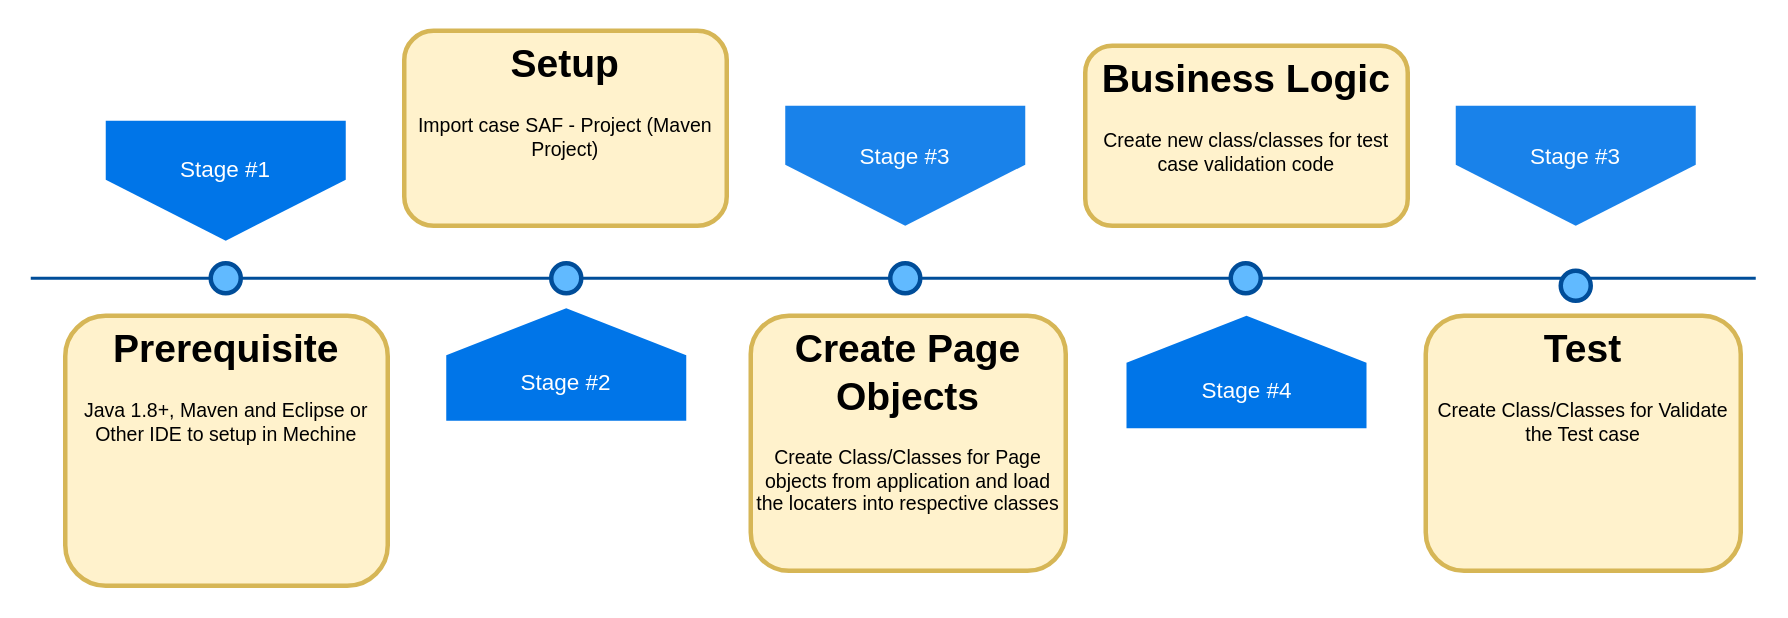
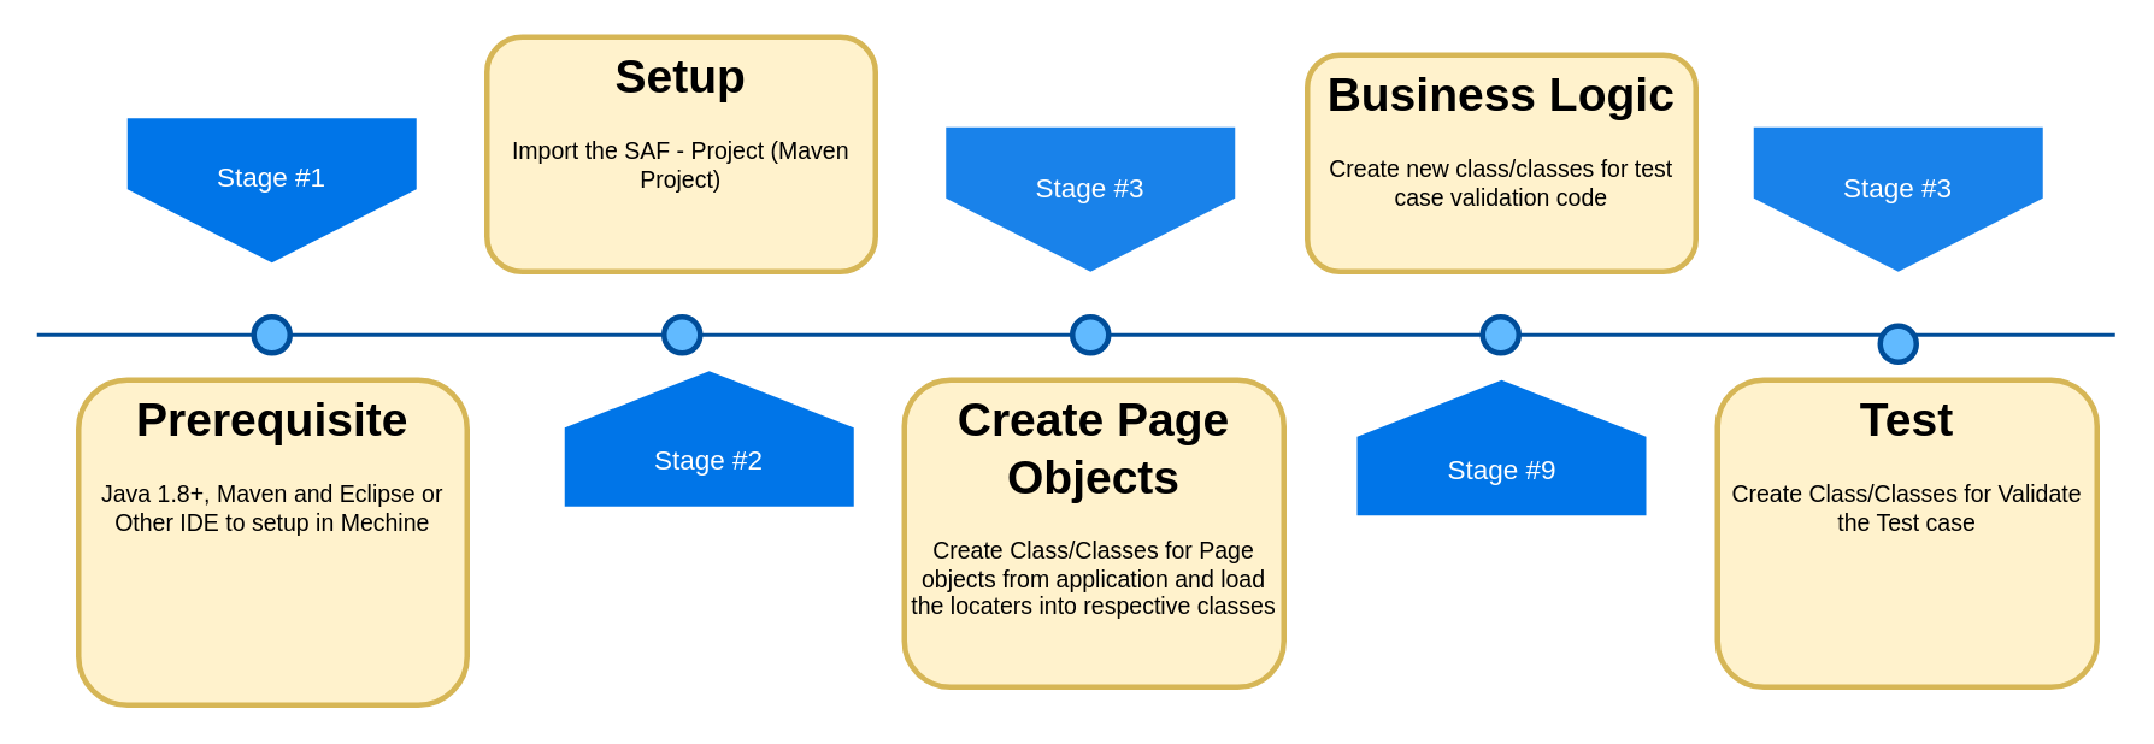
  <mxCell id="0" />
  <mxCell id="1" parent="0" />
  <mxCell id="2" value="" style="line;strokeWidth=2;html=1;fillColor=none;fontSize=28;fontColor=#004D99;strokeColor=#004D99;" parent="1" vertex="1"><mxGeometry x="20" y="180" width="1150" height="10" as="geometry" /></mxCell>
- <mxCell id="3" value="&lt;p style=&quot;line-height: 150%&quot;&gt;Stage #1&lt;/p&gt;" style="shape=offPageConnector;whiteSpace=wrap;html=1;fillColor=#0075E8;fontSize=15;fontColor=#FFFFFF;size=0.509;verticalAlign=top;strokeColor=none;" parent="1" vertex="1"><mxGeometry x="70" y="80" width="160" height="80" as="geometry" /></mxCell>
- <mxCell id="4" value="&lt;span style=&quot;line-height: 260%&quot;&gt;Stage #2&lt;/span&gt;" style="shape=offPageConnector;whiteSpace=wrap;html=1;fillColor=#0075E8;fontSize=15;fontColor=#FFFFFF;size=0.418;flipV=1;verticalAlign=bottom;strokeColor=none;spacingBottom=4;" parent="1" vertex="1"><mxGeometry x="297" y="205" width="160" height="75" as="geometry" /></mxCell>
+ <mxCell id="3" value="&lt;p style=&quot;line-height: 150%&quot;&gt;Stage #1&lt;/p&gt;" style="shape=offPageConnector;whiteSpace=wrap;html=1;fillColor=#0075E8;fontSize=15;fontColor=#FFFFFF;size=0.509;verticalAlign=top;strokeColor=none;" parent="1" vertex="1"><mxGeometry x="70" y="65" width="160" height="80" as="geometry" /></mxCell>
+ <mxCell id="4" value="&lt;span style=&quot;line-height: 260%&quot;&gt;Stage #2&lt;/span&gt;" style="shape=offPageConnector;whiteSpace=wrap;html=1;fillColor=#0075E8;fontSize=15;fontColor=#FFFFFF;size=0.418;flipV=1;verticalAlign=bottom;strokeColor=none;spacingBottom=4;" parent="1" vertex="1"><mxGeometry x="312" y="205" width="160" height="75" as="geometry" /></mxCell>
  <mxCell id="5" value="" style="ellipse;whiteSpace=wrap;html=1;fillColor=#61BAFF;fontSize=28;fontColor=#004D99;strokeWidth=3;strokeColor=#004D99;" parent="1" vertex="1"><mxGeometry x="140" y="175" width="20" height="20" as="geometry" /></mxCell>
  <mxCell id="6" value="" style="ellipse;whiteSpace=wrap;html=1;fillColor=#61BAFF;fontSize=28;fontColor=#004D99;strokeWidth=3;strokeColor=#004D99;" parent="1" vertex="1"><mxGeometry x="367" y="175" width="20" height="20" as="geometry" /></mxCell>
  <mxCell id="7" value="" style="ellipse;whiteSpace=wrap;html=1;fillColor=#61BAFF;fontSize=28;fontColor=#004D99;strokeWidth=3;strokeColor=#004D99;" parent="1" vertex="1"><mxGeometry x="593" y="175" width="20" height="20" as="geometry" /></mxCell>
  <mxCell id="8" value="" style="ellipse;whiteSpace=wrap;html=1;fillColor=#61BAFF;fontSize=28;fontColor=#004D99;strokeWidth=3;strokeColor=#004D99;" parent="1" vertex="1"><mxGeometry x="820" y="175" width="20" height="20" as="geometry" /></mxCell>
  <mxCell id="9" value="&lt;p style=&quot;line-height: 150%&quot;&gt;&lt;/p&gt;&lt;h1&gt;Prerequisite&lt;/h1&gt;&lt;div&gt;Java 1.8+, Maven and Eclipse or Other IDE to setup in Mechine&lt;/div&gt;&lt;p&gt;&lt;/p&gt;" style="text;html=1;spacing=5;spacingTop=-20;whiteSpace=wrap;overflow=hidden;strokeColor=#D6B656;strokeWidth=3;fillColor=#fff2cc;fontSize=13;align=center;rounded=1;gradientColor=none;" parent="1" vertex="1"><mxGeometry x="43" y="210" width="215" height="180" as="geometry" /></mxCell>
- <mxCell id="10" value="&lt;h1&gt;Setup&lt;/h1&gt;&lt;p&gt;Import case SAF - Project (Maven Project)&lt;/p&gt;" style="text;html=1;spacing=5;spacingTop=-20;whiteSpace=wrap;overflow=hidden;strokeColor=#D6B656;strokeWidth=3;fillColor=#fff2cc;fontSize=13;align=center;rounded=1;gradientColor=none;" parent="1" vertex="1"><mxGeometry x="269" y="20" width="215" height="130" as="geometry" /></mxCell>
+ <mxCell id="10" value="&lt;h1&gt;Setup&lt;/h1&gt;&lt;p&gt;Import the SAF - Project (Maven Project)&lt;/p&gt;" style="text;html=1;spacing=5;spacingTop=-20;whiteSpace=wrap;overflow=hidden;strokeColor=#D6B656;strokeWidth=3;fillColor=#fff2cc;fontSize=13;align=center;rounded=1;gradientColor=none;" parent="1" vertex="1"><mxGeometry x="269" y="20" width="215" height="130" as="geometry" /></mxCell>
  <mxCell id="11" value="&lt;h1&gt;Create Page Objects&lt;/h1&gt;&lt;p&gt;Create Class/Classes for Page objects from application and load the locaters into respective classes&lt;/p&gt;" style="text;html=1;spacing=5;spacingTop=-20;whiteSpace=wrap;overflow=hidden;strokeColor=#d6b656;strokeWidth=3;fillColor=#fff2cc;fontSize=13;align=center;rounded=1;gradientColor=none;" parent="1" vertex="1"><mxGeometry x="500" y="210" width="210" height="170" as="geometry" /></mxCell>
  <mxCell id="12" value="&lt;h1&gt;Business Logic&lt;/h1&gt;&lt;p&gt;Create new class/classes for test case validation code&lt;/p&gt;" style="text;html=1;spacing=5;spacingTop=-20;whiteSpace=wrap;overflow=hidden;strokeColor=#d6b656;strokeWidth=3;fillColor=#fff2cc;fontSize=13;align=center;rounded=1;gradientColor=none;" parent="1" vertex="1"><mxGeometry x="723" y="30" width="215" height="120" as="geometry" /></mxCell>
  <mxCell id="13" value="&lt;p style=&quot;line-height: 160%&quot;&gt;Stage #3&lt;/p&gt;" style="shape=offPageConnector;whiteSpace=wrap;html=1;fillColor=#0075E8;fontSize=15;fontColor=#FFFFFF;size=0.509;verticalAlign=top;strokeColor=none;opacity=90;strokeWidth=14;" vertex="1" parent="1"><mxGeometry x="523" y="70" width="160" height="80" as="geometry" /></mxCell>
- <mxCell id="14" value="&lt;span style=&quot;line-height: 260%&quot;&gt;Stage #4&lt;/span&gt;" style="shape=offPageConnector;whiteSpace=wrap;html=1;fillColor=#0075E8;fontSize=15;fontColor=#FFFFFF;size=0.418;flipV=1;verticalAlign=bottom;strokeColor=none;spacingBottom=4;" vertex="1" parent="1"><mxGeometry x="750.5" y="210" width="160" height="75" as="geometry" /></mxCell>
+ <mxCell id="14" value="&lt;span style=&quot;line-height: 260%&quot;&gt;Stage #9&lt;/span&gt;" style="shape=offPageConnector;whiteSpace=wrap;html=1;fillColor=#0075E8;fontSize=15;fontColor=#FFFFFF;size=0.418;flipV=1;verticalAlign=bottom;strokeColor=none;spacingBottom=4;" vertex="1" parent="1"><mxGeometry x="750.5" y="210" width="160" height="75" as="geometry" /></mxCell>
  <mxCell id="15" value="&lt;p style=&quot;line-height: 160%&quot;&gt;Stage #3&lt;/p&gt;" style="shape=offPageConnector;whiteSpace=wrap;html=1;fillColor=#0075E8;fontSize=15;fontColor=#FFFFFF;size=0.509;verticalAlign=top;strokeColor=none;opacity=90;strokeWidth=14;" vertex="1" parent="1"><mxGeometry x="970" y="70" width="160" height="80" as="geometry" /></mxCell>
  <mxCell id="16" value="&lt;h1&gt;Test&lt;/h1&gt;&lt;p&gt;Create Class/Classes for Validate the Test case&lt;/p&gt;" style="text;html=1;spacing=5;spacingTop=-20;whiteSpace=wrap;overflow=hidden;strokeColor=#D6B656;strokeWidth=3;fillColor=#fff2cc;fontSize=13;align=center;rounded=1;gradientColor=none;" vertex="1" parent="1"><mxGeometry x="950" y="210" width="210" height="170" as="geometry" /></mxCell>
  <mxCell id="17" value="" style="ellipse;whiteSpace=wrap;html=1;fillColor=#61BAFF;fontSize=28;fontColor=#004D99;strokeWidth=3;strokeColor=#004D99;" vertex="1" parent="1"><mxGeometry x="1040" y="180" width="20" height="20" as="geometry" /></mxCell>
